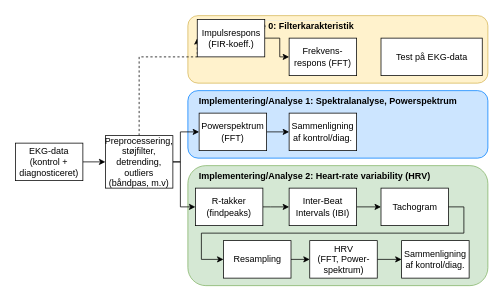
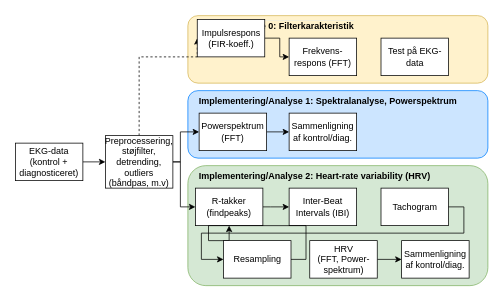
  <mxCell id="0" />
  <mxCell id="1" parent="0" />
  <mxCell id="2" value="&lt;span style=&quot;background-color: rgb(255 , 242 , 204)&quot;&gt;&lt;b&gt;Design/Analyse 0: Filterkarakteristik&lt;/b&gt;&lt;/span&gt;" style="rounded=1;whiteSpace=wrap;html=1;fillColor=#fff2cc;align=left;verticalAlign=top;spacingLeft=13;labelBackgroundColor=#CCE5FF;strokeColor=#d6b656;" parent="1" vertex="1"><mxGeometry x="250" y="20" width="400" height="90" as="geometry" /></mxCell>
  <mxCell id="3" value="&lt;b&gt;Implementering/Analyse 2: Heart-rate variability (HRV)&lt;/b&gt;" style="rounded=1;whiteSpace=wrap;html=1;fillColor=#d5e8d4;align=left;verticalAlign=top;spacingLeft=13;strokeColor=#82b366;" parent="1" vertex="1"><mxGeometry x="250" y="220" width="400" height="160" as="geometry" /></mxCell>
  <mxCell id="4" value="&lt;b&gt;Implementering/Analyse 1: Spektralanalyse, Powerspektrum&lt;/b&gt;" style="rounded=1;whiteSpace=wrap;html=1;fillColor=#CCE5FF;align=left;verticalAlign=top;spacingLeft=13;labelBackgroundColor=none;strokeColor=#007FFF;" parent="1" vertex="1"><mxGeometry x="250" y="120" width="400" height="90" as="geometry" /></mxCell>
  <mxCell id="5" style="edgeStyle=orthogonalEdgeStyle;rounded=0;orthogonalLoop=1;jettySize=auto;html=1;exitX=1;exitY=0.5;exitDx=0;exitDy=0;entryX=0;entryY=0.5;entryDx=0;entryDy=0;" parent="1" source="6" target="10" edge="1"><mxGeometry relative="1" as="geometry" /></mxCell>
  <mxCell id="6" value="EKG-data&lt;br&gt;(kontrol + diagnosticeret)" style="rounded=0;whiteSpace=wrap;html=1;" parent="1" vertex="1"><mxGeometry x="20" y="190" width="90" height="50" as="geometry" /></mxCell>
  <mxCell id="7" style="edgeStyle=orthogonalEdgeStyle;rounded=0;orthogonalLoop=1;jettySize=auto;html=1;exitX=1;exitY=0.5;exitDx=0;exitDy=0;entryX=0;entryY=0.5;entryDx=0;entryDy=0;" parent="1" source="10" target="12" edge="1"><mxGeometry relative="1" as="geometry"><Array as="points"><mxPoint x="240" y="215" /><mxPoint x="240" y="275" /></Array></mxGeometry></mxCell>
  <mxCell id="8" style="edgeStyle=orthogonalEdgeStyle;rounded=0;orthogonalLoop=1;jettySize=auto;html=1;exitX=1;exitY=0.5;exitDx=0;exitDy=0;entryX=0;entryY=0.5;entryDx=0;entryDy=0;" parent="1" source="10" target="14" edge="1"><mxGeometry relative="1" as="geometry"><Array as="points"><mxPoint x="240" y="215" /><mxPoint x="240" y="175" /></Array></mxGeometry></mxCell>
  <mxCell id="9" style="edgeStyle=orthogonalEdgeStyle;rounded=0;orthogonalLoop=1;jettySize=auto;html=1;exitX=0.5;exitY=0;exitDx=0;exitDy=0;entryX=0;entryY=0.5;entryDx=0;entryDy=0;dashed=1;" parent="1" source="10" target="23" edge="1"><mxGeometry relative="1" as="geometry"><Array as="points"><mxPoint x="185" y="75" /></Array></mxGeometry></mxCell>
  <mxCell id="10" value="Preprocessering, støjfilter, detrending, outliers&lt;br&gt;(båndpas, m.v)" style="rounded=0;whiteSpace=wrap;html=1;" parent="1" vertex="1"><mxGeometry x="140" y="180" width="90" height="70" as="geometry" /></mxCell>
  <mxCell id="11" style="edgeStyle=orthogonalEdgeStyle;rounded=0;orthogonalLoop=1;jettySize=auto;html=1;exitX=1;exitY=0.5;exitDx=0;exitDy=0;entryX=0;entryY=0.5;entryDx=0;entryDy=0;" parent="1" source="12" target="16" edge="1"><mxGeometry relative="1" as="geometry"><Array as="points"><mxPoint x="360" y="275" /><mxPoint x="360" y="275" /></Array></mxGeometry></mxCell>
  <mxCell id="12" value="R-takker&lt;br&gt;(findpeaks)" style="rounded=0;whiteSpace=wrap;html=1;" parent="1" vertex="1"><mxGeometry x="260" y="250" width="90" height="50" as="geometry" /></mxCell>
  <mxCell id="13" style="edgeStyle=orthogonalEdgeStyle;rounded=0;orthogonalLoop=1;jettySize=auto;html=1;exitX=1;exitY=0.5;exitDx=0;exitDy=0;entryX=0;entryY=0.5;entryDx=0;entryDy=0;" parent="1" source="14" target="26" edge="1"><mxGeometry relative="1" as="geometry" /></mxCell>
  <mxCell id="14" value="Powerspektrum&lt;br&gt;(FFT)" style="rounded=0;whiteSpace=wrap;html=1;" parent="1" vertex="1"><mxGeometry x="265" y="150" width="90" height="50" as="geometry" /></mxCell>
- <mxCell id="15" style="edgeStyle=orthogonalEdgeStyle;rounded=0;orthogonalLoop=1;jettySize=auto;html=1;exitX=1;exitY=0.5;exitDx=0;exitDy=0;entryX=0;entryY=0.5;entryDx=0;entryDy=0;" parent="1" source="16" target="17" edge="1"><mxGeometry relative="1" as="geometry" /></mxCell>
  <mxCell id="16" value="Inter-Beat Intervals (IBI)" style="rounded=0;whiteSpace=wrap;html=1;" parent="1" vertex="1"><mxGeometry x="385" y="250" width="90" height="50" as="geometry" /></mxCell>
  <mxCell id="17" value="Tachogram" style="rounded=0;whiteSpace=wrap;html=1;" parent="1" vertex="1"><mxGeometry x="507.5" y="250" width="90" height="50" as="geometry" /></mxCell>
- <mxCell id="18" style="edgeStyle=orthogonalEdgeStyle;rounded=0;orthogonalLoop=1;jettySize=auto;html=1;exitX=1;exitY=0.5;exitDx=0;exitDy=0;entryX=0;entryY=0.5;entryDx=0;entryDy=0;" parent="1" source="19" target="21" edge="1"><mxGeometry relative="1" as="geometry" /></mxCell>
+ <mxCell id="18" style="edgeStyle=orthogonalEdgeStyle;rounded=0;orthogonalLoop=1;jettySize=auto;html=1;exitX=1;exitY=0.5;exitDx=0;exitDy=0;" parent="1" source="19" target="12" edge="1"><mxGeometry relative="1" as="geometry" /></mxCell>
  <mxCell id="19" value="Resampling" style="rounded=0;whiteSpace=wrap;html=1;" parent="1" vertex="1"><mxGeometry x="297.5" y="320" width="90" height="50" as="geometry" /></mxCell>
  <mxCell id="20" style="edgeStyle=orthogonalEdgeStyle;rounded=0;orthogonalLoop=1;jettySize=auto;html=1;exitX=1;exitY=0.5;exitDx=0;exitDy=0;entryX=0;entryY=0.5;entryDx=0;entryDy=0;" parent="1" source="21" target="27" edge="1"><mxGeometry relative="1" as="geometry" /></mxCell>
  <mxCell id="21" value="HRV&lt;br&gt;(FFT, Power-spektrum)" style="rounded=0;whiteSpace=wrap;html=1;" parent="1" vertex="1"><mxGeometry x="412.5" y="320" width="90" height="50" as="geometry" /></mxCell>
  <mxCell id="22" style="edgeStyle=orthogonalEdgeStyle;rounded=0;orthogonalLoop=1;jettySize=auto;html=1;exitX=1;exitY=0.5;exitDx=0;exitDy=0;entryX=0;entryY=0.5;entryDx=0;entryDy=0;" parent="1" source="23" target="24" edge="1"><mxGeometry relative="1" as="geometry" /></mxCell>
  <mxCell id="23" value="Impulsrespons&lt;br&gt;(FIR-koeff.)" style="rounded=0;whiteSpace=wrap;html=1;" parent="1" vertex="1"><mxGeometry x="262.5" y="25" width="90" height="50" as="geometry" /></mxCell>
  <mxCell id="24" value="Frekvens-respons (FFT)" style="rounded=0;whiteSpace=wrap;html=1;" parent="1" vertex="1"><mxGeometry x="385" y="50" width="90" height="50" as="geometry" /></mxCell>
- <mxCell id="25" value="Test på EKG-data" style="rounded=0;whiteSpace=wrap;html=1;" parent="1" vertex="1"><mxGeometry x="507.5" y="50" width="135" height="50" as="geometry" /></mxCell>
+ <mxCell id="25" value="Test på EKG-data" style="rounded=0;whiteSpace=wrap;html=1;" parent="1" vertex="1"><mxGeometry x="507.5" y="50" width="90" height="50" as="geometry" /></mxCell>
  <mxCell id="26" value="Sammenligning af kontrol/diag." style="rounded=0;whiteSpace=wrap;html=1;" parent="1" vertex="1"><mxGeometry x="385" y="150" width="90" height="50" as="geometry" /></mxCell>
  <mxCell id="27" value="Sammenligning af kontrol/diag." style="rounded=0;whiteSpace=wrap;html=1;" parent="1" vertex="1"><mxGeometry x="535" y="320" width="90" height="50" as="geometry" /></mxCell>
  <mxCell id="28" style="edgeStyle=orthogonalEdgeStyle;rounded=0;orthogonalLoop=1;jettySize=auto;html=1;exitX=1;exitY=0.5;exitDx=0;exitDy=0;entryX=0;entryY=0.5;entryDx=0;entryDy=0;" parent="1" source="17" target="19" edge="1"><mxGeometry relative="1" as="geometry"><mxPoint x="598" y="275" as="sourcePoint" /><mxPoint x="618" y="310" as="targetPoint" /><Array as="points"><mxPoint x="618" y="275" /><mxPoint x="618" y="310" /><mxPoint x="268" y="310" /><mxPoint x="268" y="345" /></Array></mxGeometry></mxCell>
